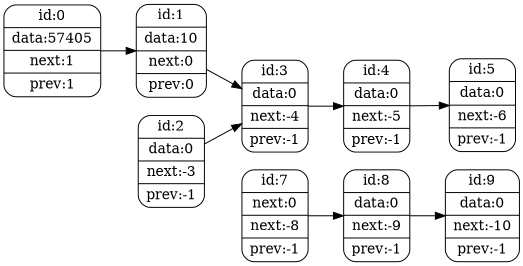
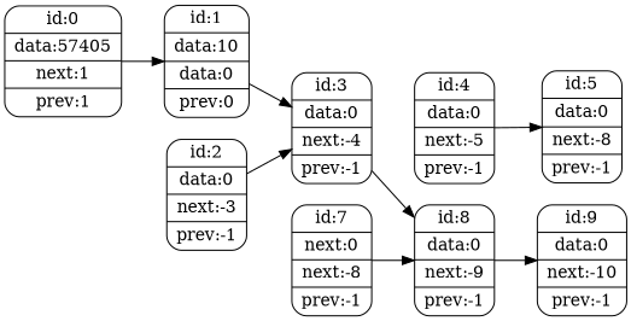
  digraph {
    rankdir=LR
    node [shape=record style=rounded]
    n1 [label="{ id:0 } | data:57405 | next:1 | prev:1 }"]
-   n2 [label="{ id:1 } | data:10 | next:0 | prev:0 }"]
+   n2 [label="{ id:1 } | data:10 | data:0 | prev:0 }"]
    n3 [label="{ id:3 } | data:0 | next:-4 | prev:-1 }"]
    n4 [label="{ id:2 } | data:0 | next:-3 | prev:-1 }"]
    n5 [label="{ id:4 } | data:0 | next:-5 | prev:-1 }"]
-   n6 [label="{ id:5 } | data:0 | next:-6 | prev:-1 }"]
+   n6 [label="{ id:5 } | data:0 | next:-8 | prev:-1 }"]
    n7 [label="{ id:7 } | next:0 | next:-8 | prev:-1 }"]
    n8 [label="{ id:8 } | data:0 | next:-9 | prev:-1 }"]
    n9 [label="{ id:9 } | data:0 | next:-10 | prev:-1 }"]
    n1 -> n2
    n2 -> n3
-   n3 -> n5
+   n3 -> n8
    n4 -> n3
    n5 -> n6
    n7 -> n8
    n8 -> n9
  }
